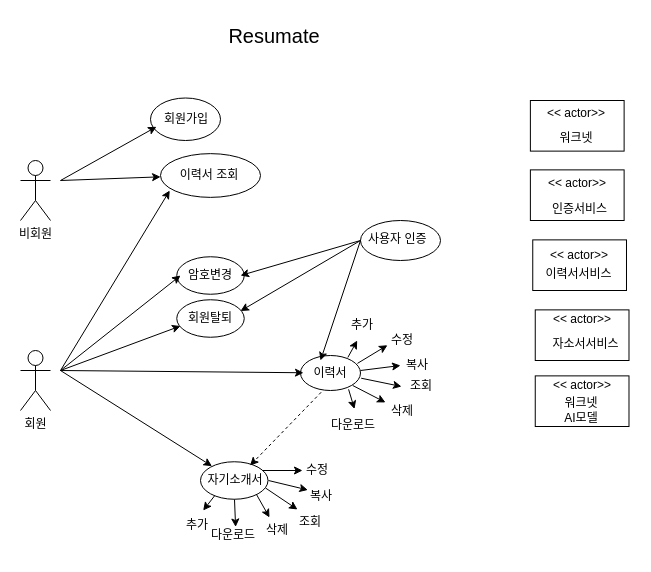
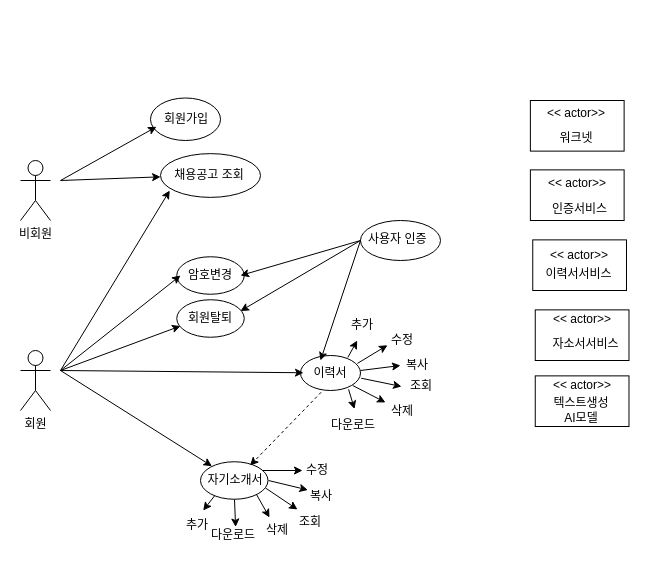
  <mxCell id="0" />
  <mxCell id="1" parent="0" />
  <mxCell id="2" value="" style="rounded=0;whiteSpace=wrap;html=1;" vertex="1" parent="1"><mxGeometry x="534.75" y="375.38" width="93.74" height="50.62" as="geometry" /></mxCell>
  <mxCell id="3" value="" style="rounded=0;whiteSpace=wrap;html=1;" vertex="1" parent="1"><mxGeometry x="534.75" y="309.38" width="93.74" height="50.62" as="geometry" /></mxCell>
  <mxCell id="4" value="" style="rounded=0;whiteSpace=wrap;html=1;" vertex="1" parent="1"><mxGeometry x="532.25" y="239.38" width="93.74" height="50.62" as="geometry" /></mxCell>
  <mxCell id="5" value="" style="rounded=0;whiteSpace=wrap;html=1;" vertex="1" parent="1"><mxGeometry x="529.88" y="169.38" width="93.74" height="50.62" as="geometry" /></mxCell>
  <mxCell id="6" value="" style="rounded=0;whiteSpace=wrap;html=1;" vertex="1" parent="1"><mxGeometry x="529.88" y="100" width="93.74" height="50.62" as="geometry" /></mxCell>
  <mxCell id="7" value="" style="ellipse;whiteSpace=wrap;html=1;" vertex="1" parent="1"><mxGeometry x="360" y="220" width="80" height="40" as="geometry" /></mxCell>
  <mxCell id="8" value="" style="ellipse;whiteSpace=wrap;html=1;" vertex="1" parent="1"><mxGeometry x="200" y="461.25" width="67.5" height="37.5" as="geometry" /></mxCell>
  <mxCell id="9" value="" style="ellipse;whiteSpace=wrap;html=1;" vertex="1" parent="1"><mxGeometry x="300" y="355" width="60" height="35" as="geometry" /></mxCell>
  <mxCell id="10" value="" style="ellipse;whiteSpace=wrap;html=1;" vertex="1" parent="1"><mxGeometry x="176.25" y="299.25" width="67.5" height="37.5" as="geometry" /></mxCell>
  <mxCell id="11" value="" style="ellipse;whiteSpace=wrap;html=1;" vertex="1" parent="1"><mxGeometry x="176.25" y="256.25" width="67.5" height="37.5" as="geometry" /></mxCell>
  <mxCell id="12" value="" style="ellipse;whiteSpace=wrap;html=1;" vertex="1" parent="1"><mxGeometry x="160" y="153.13" width="100" height="43.75" as="geometry" /></mxCell>
  <mxCell id="13" value="" style="ellipse;whiteSpace=wrap;html=1;" vertex="1" parent="1"><mxGeometry x="150" y="97.5" width="70" height="42.5" as="geometry" /></mxCell>
  <mxCell id="14" value="회원" style="shape=umlActor;verticalLabelPosition=bottom;verticalAlign=top;html=1;outlineConnect=0;" vertex="1" parent="1"><mxGeometry x="20" y="350" width="30" height="60" as="geometry" /></mxCell>
  <mxCell id="15" value="비회원" style="shape=umlActor;verticalLabelPosition=bottom;verticalAlign=top;html=1;outlineConnect=0;" vertex="1" parent="1"><mxGeometry x="20" y="160" width="30" height="60" as="geometry" /></mxCell>
- <mxCell id="16" value="&lt;font style=&quot;font-size: 20px;&quot;&gt;Resumate&lt;/font&gt;" style="text;html=1;strokeColor=none;fillColor=none;align=center;verticalAlign=middle;whiteSpace=wrap;rounded=0;" vertex="1" parent="1"><mxGeometry x="224" y="20" width="100" height="30" as="geometry" /></mxCell>
  <mxCell id="17" value="" style="endArrow=classic;html=1;rounded=0;entryX=0;entryY=0.75;entryDx=0;entryDy=0;" edge="1" parent="1" target="18"><mxGeometry width="50" height="50" relative="1" as="geometry"><mxPoint x="60" y="180" as="sourcePoint" /><mxPoint x="151" y="130" as="targetPoint" /></mxGeometry></mxCell>
  <mxCell id="18" value="회원가입" style="text;html=1;strokeColor=none;fillColor=none;align=center;verticalAlign=middle;whiteSpace=wrap;rounded=0;" vertex="1" parent="1"><mxGeometry x="156" y="103.75" width="60" height="30" as="geometry" /></mxCell>
- <mxCell id="19" value="이력서 조회" style="text;html=1;strokeColor=none;fillColor=none;align=center;verticalAlign=middle;whiteSpace=wrap;rounded=0;" vertex="1" parent="1"><mxGeometry x="169.25" y="160" width="80" height="30" as="geometry" /></mxCell>
+ <mxCell id="19" value="채용공고 조회" style="text;html=1;strokeColor=none;fillColor=none;align=center;verticalAlign=middle;whiteSpace=wrap;rounded=0;" vertex="1" parent="1"><mxGeometry x="169.25" y="160" width="80" height="30" as="geometry" /></mxCell>
  <mxCell id="20" value="암호변경" style="text;html=1;strokeColor=none;fillColor=none;align=center;verticalAlign=middle;whiteSpace=wrap;rounded=0;" vertex="1" parent="1"><mxGeometry x="180" y="260" width="60" height="30" as="geometry" /></mxCell>
  <mxCell id="21" value="회원탈퇴" style="text;html=1;strokeColor=none;fillColor=none;align=center;verticalAlign=middle;whiteSpace=wrap;rounded=0;" vertex="1" parent="1"><mxGeometry x="180" y="303" width="60" height="30" as="geometry" /></mxCell>
  <mxCell id="22" value="" style="endArrow=classic;html=1;rounded=0;" edge="1" parent="1" target="12"><mxGeometry width="50" height="50" relative="1" as="geometry"><mxPoint x="60" y="180" as="sourcePoint" /><mxPoint x="110" y="180" as="targetPoint" /></mxGeometry></mxCell>
  <mxCell id="23" value="" style="endArrow=classic;html=1;rounded=0;entryX=0;entryY=1;entryDx=0;entryDy=0;" edge="1" parent="1" target="19"><mxGeometry width="50" height="50" relative="1" as="geometry"><mxPoint x="60" y="370" as="sourcePoint" /><mxPoint x="153.6" y="190" as="targetPoint" /></mxGeometry></mxCell>
  <mxCell id="24" value="" style="endArrow=classic;html=1;rounded=0;entryX=0;entryY=0.5;entryDx=0;entryDy=0;" edge="1" parent="1" target="20"><mxGeometry width="50" height="50" relative="1" as="geometry"><mxPoint x="60" y="370" as="sourcePoint" /><mxPoint x="120" y="320" as="targetPoint" /></mxGeometry></mxCell>
  <mxCell id="25" value="" style="endArrow=classic;html=1;rounded=0;entryX=0;entryY=0.75;entryDx=0;entryDy=0;" edge="1" parent="1" target="21"><mxGeometry width="50" height="50" relative="1" as="geometry"><mxPoint x="60" y="370" as="sourcePoint" /><mxPoint x="180" y="320" as="targetPoint" /></mxGeometry></mxCell>
  <mxCell id="26" value="" style="endArrow=classic;html=1;rounded=0;" edge="1" parent="1" target="27"><mxGeometry width="50" height="50" relative="1" as="geometry"><mxPoint x="60" y="370" as="sourcePoint" /><mxPoint x="270" y="280" as="targetPoint" /></mxGeometry></mxCell>
  <mxCell id="27" value="이력서" style="text;html=1;strokeColor=none;fillColor=none;align=center;verticalAlign=middle;whiteSpace=wrap;rounded=0;" vertex="1" parent="1"><mxGeometry x="303" y="360" width="54" height="25" as="geometry" /></mxCell>
  <mxCell id="28" value="" style="endArrow=classic;html=1;rounded=0;entryX=0.164;entryY=0.022;entryDx=0;entryDy=0;entryPerimeter=0;" edge="1" parent="1" target="29"><mxGeometry width="50" height="50" relative="1" as="geometry"><mxPoint x="60" y="370" as="sourcePoint" /><mxPoint x="110" y="405" as="targetPoint" /></mxGeometry></mxCell>
  <mxCell id="29" value="자기소개서" style="text;html=1;strokeColor=none;fillColor=none;align=center;verticalAlign=middle;whiteSpace=wrap;rounded=0;" vertex="1" parent="1"><mxGeometry x="200" y="465" width="70" height="30" as="geometry" /></mxCell>
  <mxCell id="30" value="" style="endArrow=classic;html=1;rounded=0;exitX=0.789;exitY=0.056;exitDx=0;exitDy=0;exitPerimeter=0;" edge="1" parent="1" source="9" target="31"><mxGeometry width="50" height="50" relative="1" as="geometry"><mxPoint x="340" y="360" as="sourcePoint" /><mxPoint x="360" y="340" as="targetPoint" /></mxGeometry></mxCell>
  <mxCell id="31" value="추가" style="text;strokeColor=none;fillColor=none;align=left;verticalAlign=middle;spacingLeft=4;spacingRight=4;overflow=hidden;points=[[0,0.5],[1,0.5]];portConstraint=eastwest;rotatable=0;whiteSpace=wrap;html=1;" vertex="1" parent="1"><mxGeometry x="345" y="310" width="40" height="30" as="geometry" /></mxCell>
  <mxCell id="32" value="" style="endArrow=classic;html=1;rounded=0;entryX=0.049;entryY=0.658;entryDx=0;entryDy=0;entryPerimeter=0;exitX=0.999;exitY=0.116;exitDx=0;exitDy=0;exitPerimeter=0;" edge="1" parent="1" source="27" target="33"><mxGeometry width="50" height="50" relative="1" as="geometry"><mxPoint x="360" y="360" as="sourcePoint" /><mxPoint x="410" y="310" as="targetPoint" /></mxGeometry></mxCell>
  <mxCell id="33" value="수정" style="text;strokeColor=none;fillColor=none;align=left;verticalAlign=middle;spacingLeft=4;spacingRight=4;overflow=hidden;points=[[0,0.5],[1,0.5]];portConstraint=eastwest;rotatable=0;whiteSpace=wrap;html=1;" vertex="1" parent="1"><mxGeometry x="385" y="325" width="40" height="30" as="geometry" /></mxCell>
  <mxCell id="34" value="" style="endArrow=classic;html=1;rounded=0;entryX=0;entryY=0.5;entryDx=0;entryDy=0;" edge="1" parent="1" target="35"><mxGeometry width="50" height="50" relative="1" as="geometry"><mxPoint x="360" y="370" as="sourcePoint" /><mxPoint x="425" y="325" as="targetPoint" /></mxGeometry></mxCell>
  <mxCell id="35" value="복사" style="text;strokeColor=none;fillColor=none;align=left;verticalAlign=middle;spacingLeft=4;spacingRight=4;overflow=hidden;points=[[0,0.5],[1,0.5]];portConstraint=eastwest;rotatable=0;whiteSpace=wrap;html=1;" vertex="1" parent="1"><mxGeometry x="400" y="350" width="40" height="30" as="geometry" /></mxCell>
  <mxCell id="36" value="" style="endArrow=classic;html=1;rounded=0;entryX=0;entryY=0.5;entryDx=0;entryDy=0;exitX=1.011;exitY=0.649;exitDx=0;exitDy=0;exitPerimeter=0;" edge="1" parent="1" source="9" target="37"><mxGeometry width="50" height="50" relative="1" as="geometry"><mxPoint x="363.88" y="375.66" as="sourcePoint" /><mxPoint x="396" y="395" as="targetPoint" /></mxGeometry></mxCell>
  <mxCell id="37" value="조회" style="text;html=1;strokeColor=none;fillColor=none;align=center;verticalAlign=middle;whiteSpace=wrap;rounded=0;" vertex="1" parent="1"><mxGeometry x="401" y="376" width="40" height="20" as="geometry" /></mxCell>
  <mxCell id="38" value="" style="endArrow=classic;html=1;rounded=0;exitX=0.912;exitY=1.001;exitDx=0;exitDy=0;exitPerimeter=0;" edge="1" parent="1" source="27" target="39"><mxGeometry width="50" height="50" relative="1" as="geometry"><mxPoint x="270" y="400" as="sourcePoint" /><mxPoint x="320" y="350" as="targetPoint" /></mxGeometry></mxCell>
  <mxCell id="39" value="삭제" style="text;strokeColor=none;fillColor=none;align=left;verticalAlign=middle;spacingLeft=4;spacingRight=4;overflow=hidden;points=[[0,0.5],[1,0.5]];portConstraint=eastwest;rotatable=0;whiteSpace=wrap;html=1;" vertex="1" parent="1"><mxGeometry x="385" y="396" width="35" height="30" as="geometry" /></mxCell>
  <mxCell id="40" value="" style="endArrow=classic;html=1;rounded=0;entryX=0.446;entryY=-0.049;entryDx=0;entryDy=0;entryPerimeter=0;exitX=0.835;exitY=1.153;exitDx=0;exitDy=0;exitPerimeter=0;" edge="1" parent="1" source="27" target="41"><mxGeometry width="50" height="50" relative="1" as="geometry"><mxPoint x="350" y="390" as="sourcePoint" /><mxPoint x="320" y="350" as="targetPoint" /></mxGeometry></mxCell>
  <mxCell id="41" value="다운로드" style="text;strokeColor=none;fillColor=none;align=left;verticalAlign=middle;spacingLeft=4;spacingRight=4;overflow=hidden;points=[[0,0.5],[1,0.5]];portConstraint=eastwest;rotatable=0;whiteSpace=wrap;html=1;" vertex="1" parent="1"><mxGeometry x="325" y="410" width="65" height="30" as="geometry" /></mxCell>
  <mxCell id="42" value="" style="endArrow=classic;html=1;rounded=0;exitX=0.344;exitY=1.051;exitDx=0;exitDy=0;dashed=1;exitPerimeter=0;" edge="1" parent="1" source="9" target="29"><mxGeometry width="50" height="50" relative="1" as="geometry"><mxPoint x="270" y="400" as="sourcePoint" /><mxPoint x="320" y="350" as="targetPoint" /></mxGeometry></mxCell>
  <mxCell id="43" value="" style="endArrow=classic;html=1;rounded=0;" edge="1" parent="1"><mxGeometry width="50" height="50" relative="1" as="geometry"><mxPoint x="214.333" y="495" as="sourcePoint" /><mxPoint x="202.667" y="510" as="targetPoint" /></mxGeometry></mxCell>
  <mxCell id="44" value="추가" style="text;strokeColor=none;fillColor=none;align=left;verticalAlign=middle;spacingLeft=4;spacingRight=4;overflow=hidden;points=[[0,0.5],[1,0.5]];portConstraint=eastwest;rotatable=0;whiteSpace=wrap;html=1;" vertex="1" parent="1"><mxGeometry x="180" y="510" width="40" height="30" as="geometry" /></mxCell>
  <mxCell id="45" value="" style="endArrow=classic;html=1;rounded=0;exitX=0.857;exitY=0.167;exitDx=0;exitDy=0;exitPerimeter=0;" edge="1" parent="1"><mxGeometry width="50" height="50" relative="1" as="geometry"><mxPoint x="261.99" y="470.01" as="sourcePoint" /><mxPoint x="302" y="470.003" as="targetPoint" /></mxGeometry></mxCell>
  <mxCell id="46" value="수정" style="text;strokeColor=none;fillColor=none;align=left;verticalAlign=middle;spacingLeft=4;spacingRight=4;overflow=hidden;points=[[0,0.5],[1,0.5]];portConstraint=eastwest;rotatable=0;whiteSpace=wrap;html=1;" vertex="1" parent="1"><mxGeometry x="300" y="455" width="40" height="30" as="geometry" /></mxCell>
  <mxCell id="47" value="" style="endArrow=classic;html=1;rounded=0;entryX=0.15;entryY=0.267;entryDx=0;entryDy=0;entryPerimeter=0;exitX=1;exitY=0.5;exitDx=0;exitDy=0;" edge="1" parent="1"><mxGeometry width="50" height="50" relative="1" as="geometry"><mxPoint x="268" y="480" as="sourcePoint" /><mxPoint x="307.4" y="489.476" as="targetPoint" /></mxGeometry></mxCell>
  <mxCell id="48" value="복사" style="text;strokeColor=none;fillColor=none;align=left;verticalAlign=middle;spacingLeft=4;spacingRight=4;overflow=hidden;points=[[0,0.5],[1,0.5]];portConstraint=eastwest;rotatable=0;whiteSpace=wrap;html=1;" vertex="1" parent="1"><mxGeometry x="304" y="482" width="36" height="28" as="geometry" /></mxCell>
  <mxCell id="49" value="" style="endArrow=classic;html=1;rounded=0;entryX=0;entryY=0.5;entryDx=0;entryDy=0;exitX=1;exitY=0.75;exitDx=0;exitDy=0;" edge="1" parent="1"><mxGeometry width="50" height="50" relative="1" as="geometry"><mxPoint x="265" y="487.5" as="sourcePoint" /><mxPoint x="297" y="509" as="targetPoint" /></mxGeometry></mxCell>
  <mxCell id="50" value="조회" style="text;html=1;strokeColor=none;fillColor=none;align=center;verticalAlign=middle;whiteSpace=wrap;rounded=0;" vertex="1" parent="1"><mxGeometry x="290" y="512" width="40" height="20" as="geometry" /></mxCell>
  <mxCell id="51" value="" style="endArrow=classic;html=1;rounded=0;" edge="1" parent="1"><mxGeometry width="50" height="50" relative="1" as="geometry"><mxPoint x="256" y="494" as="sourcePoint" /><mxPoint x="269.013" y="517" as="targetPoint" /></mxGeometry></mxCell>
  <mxCell id="52" value="삭제" style="text;strokeColor=none;fillColor=none;align=left;verticalAlign=middle;spacingLeft=4;spacingRight=4;overflow=hidden;points=[[0,0.5],[1,0.5]];portConstraint=eastwest;rotatable=0;whiteSpace=wrap;html=1;" vertex="1" parent="1"><mxGeometry x="260" y="515" width="35" height="30" as="geometry" /></mxCell>
  <mxCell id="53" value="" style="endArrow=classic;html=1;rounded=0;entryX=0.479;entryY=0.083;entryDx=0;entryDy=0;entryPerimeter=0;exitX=0.5;exitY=1;exitDx=0;exitDy=0;" edge="1" parent="1"><mxGeometry width="50" height="50" relative="1" as="geometry"><mxPoint x="234" y="499" as="sourcePoint" /><mxPoint x="235.135" y="526.49" as="targetPoint" /></mxGeometry></mxCell>
  <mxCell id="54" value="다운로드" style="text;strokeColor=none;fillColor=none;align=left;verticalAlign=middle;spacingLeft=4;spacingRight=4;overflow=hidden;points=[[0,0.5],[1,0.5]];portConstraint=eastwest;rotatable=0;whiteSpace=wrap;html=1;" vertex="1" parent="1"><mxGeometry x="205" y="520" width="65" height="30" as="geometry" /></mxCell>
  <mxCell id="55" value="사용자 인증" style="text;strokeColor=none;fillColor=none;align=left;verticalAlign=middle;spacingLeft=4;spacingRight=4;overflow=hidden;points=[[0,0.5],[1,0.5]];portConstraint=eastwest;rotatable=0;whiteSpace=wrap;html=1;" vertex="1" parent="1"><mxGeometry x="362" y="224" width="80" height="30" as="geometry" /></mxCell>
  <mxCell id="56" value="" style="endArrow=classic;html=1;rounded=0;entryX=1;entryY=0.5;entryDx=0;entryDy=0;" edge="1" parent="1" target="20"><mxGeometry width="50" height="50" relative="1" as="geometry"><mxPoint x="360" y="240" as="sourcePoint" /><mxPoint x="430" y="300" as="targetPoint" /></mxGeometry></mxCell>
  <mxCell id="57" value="" style="endArrow=classic;html=1;rounded=0;exitX=0;exitY=0.5;exitDx=0;exitDy=0;entryX=1;entryY=0.25;entryDx=0;entryDy=0;" edge="1" parent="1" source="7" target="21"><mxGeometry width="50" height="50" relative="1" as="geometry"><mxPoint x="350" y="310" as="sourcePoint" /><mxPoint x="400" y="260" as="targetPoint" /></mxGeometry></mxCell>
  <mxCell id="58" value="" style="endArrow=classic;html=1;rounded=0;" edge="1" parent="1"><mxGeometry width="50" height="50" relative="1" as="geometry"><mxPoint x="360" y="240" as="sourcePoint" /><mxPoint x="320" y="360" as="targetPoint" /></mxGeometry></mxCell>
  <mxCell id="59" value="&amp;lt;&amp;lt; actor&amp;gt;&amp;gt;" style="text;html=1;align=center;verticalAlign=middle;whiteSpace=wrap;rounded=0;" vertex="1" parent="1"><mxGeometry x="541.12" y="97.5" width="70" height="30" as="geometry" /></mxCell>
  <mxCell id="60" value="워크넷" style="text;html=1;align=center;verticalAlign=middle;whiteSpace=wrap;rounded=0;" vertex="1" parent="1"><mxGeometry x="546.12" y="123.13" width="60" height="30" as="geometry" /></mxCell>
  <mxCell id="61" value="&amp;lt;&amp;lt; actor&amp;gt;&amp;gt;" style="text;html=1;strokeColor=none;fillColor=none;align=center;verticalAlign=middle;whiteSpace=wrap;rounded=0;" vertex="1" parent="1"><mxGeometry x="541.62" y="168.37" width="70" height="30" as="geometry" /></mxCell>
  <mxCell id="62" value="인증서비스" style="text;html=1;strokeColor=none;fillColor=none;align=center;verticalAlign=middle;whiteSpace=wrap;rounded=0;" vertex="1" parent="1"><mxGeometry x="546.62" y="194" width="65" height="30" as="geometry" /></mxCell>
  <mxCell id="63" value="&amp;lt;&amp;lt; actor&amp;gt;&amp;gt;" style="text;html=1;strokeColor=none;fillColor=none;align=center;verticalAlign=middle;whiteSpace=wrap;rounded=0;" vertex="1" parent="1"><mxGeometry x="544.12" y="239.69" width="70" height="30" as="geometry" /></mxCell>
  <mxCell id="64" value="이력서서비스" style="text;html=1;strokeColor=none;fillColor=none;align=center;verticalAlign=middle;whiteSpace=wrap;rounded=0;" vertex="1" parent="1"><mxGeometry x="537.12" y="259.32" width="82.5" height="30" as="geometry" /></mxCell>
  <mxCell id="65" value="&amp;lt;&amp;lt; actor&amp;gt;&amp;gt;" style="text;html=1;strokeColor=none;fillColor=none;align=center;verticalAlign=middle;whiteSpace=wrap;rounded=0;" vertex="1" parent="1"><mxGeometry x="546.62" y="304.38" width="70" height="30" as="geometry" /></mxCell>
  <mxCell id="66" value="자소서서비스" style="text;html=1;strokeColor=none;fillColor=none;align=center;verticalAlign=middle;whiteSpace=wrap;rounded=0;" vertex="1" parent="1"><mxGeometry x="543.62" y="329.38" width="82.5" height="30" as="geometry" /></mxCell>
  <mxCell id="67" value="&amp;lt;&amp;lt; actor&amp;gt;&amp;gt;" style="text;html=1;strokeColor=none;fillColor=none;align=center;verticalAlign=middle;whiteSpace=wrap;rounded=0;" vertex="1" parent="1"><mxGeometry x="547.37" y="370.38" width="70" height="30" as="geometry" /></mxCell>
- <mxCell id="68" value="워크넷&lt;br&gt;AI모델" style="text;html=1;strokeColor=none;fillColor=none;align=center;verticalAlign=middle;whiteSpace=wrap;rounded=0;" vertex="1" parent="1"><mxGeometry x="541.87" y="395.38" width="77.5" height="30" as="geometry" /></mxCell>
+ <mxCell id="68" value="텍스트생성&lt;br&gt;AI모델" style="text;html=1;strokeColor=none;fillColor=none;align=center;verticalAlign=middle;whiteSpace=wrap;rounded=0;" vertex="1" parent="1"><mxGeometry x="541.87" y="395.38" width="77.5" height="30" as="geometry" /></mxCell>
